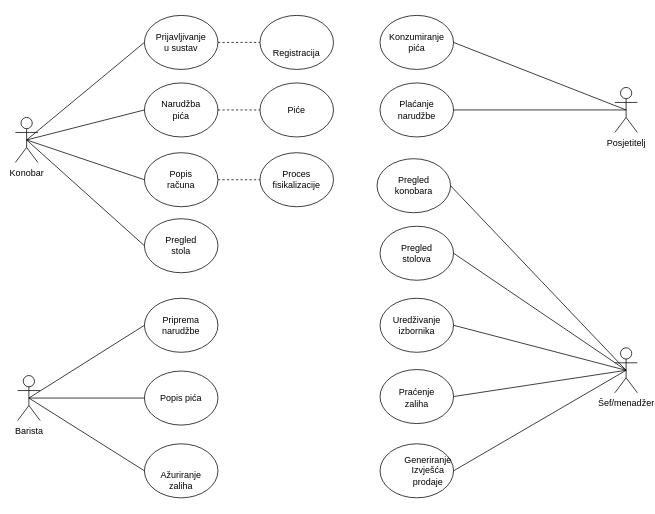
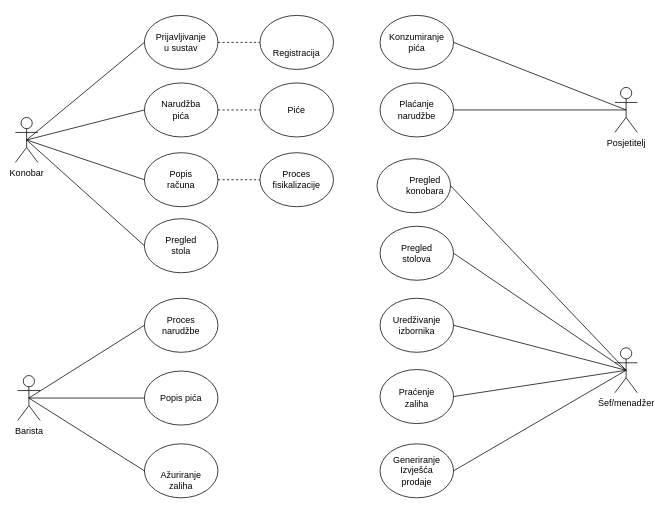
  <mxCell id="0" />
  <mxCell id="1" parent="0" />
  <mxCell id="2" value="Konobar" style="shape=umlActor;verticalLabelPosition=bottom;verticalAlign=top;html=1;outlineConnect=0;" vertex="1" parent="1"><mxGeometry x="20" y="156" width="30" height="60" as="geometry" /></mxCell>
  <mxCell id="3" value="" style="ellipse;whiteSpace=wrap;html=1;" vertex="1" parent="1"><mxGeometry x="192" y="20" width="98" height="72" as="geometry" /></mxCell>
  <mxCell id="4" value="Prijavljivanje u sustav" style="text;html=1;strokeColor=none;fillColor=none;align=center;verticalAlign=middle;whiteSpace=wrap;rounded=0;" vertex="1" parent="1"><mxGeometry x="211" y="41" width="60" height="30" as="geometry" /></mxCell>
  <mxCell id="5" value="" style="ellipse;whiteSpace=wrap;html=1;" vertex="1" parent="1"><mxGeometry x="192" y="110" width="98" height="72" as="geometry" /></mxCell>
  <mxCell id="6" value="" style="ellipse;whiteSpace=wrap;html=1;" vertex="1" parent="1"><mxGeometry x="192" y="203" width="98" height="72" as="geometry" /></mxCell>
  <mxCell id="7" value="" style="ellipse;whiteSpace=wrap;html=1;" vertex="1" parent="1"><mxGeometry x="192" y="291" width="98" height="72" as="geometry" /></mxCell>
  <mxCell id="8" value="Narudžba pića" style="text;html=1;strokeColor=none;fillColor=none;align=center;verticalAlign=middle;whiteSpace=wrap;rounded=0;" vertex="1" parent="1"><mxGeometry x="211" y="131" width="60" height="30" as="geometry" /></mxCell>
  <mxCell id="9" value="" style="ellipse;whiteSpace=wrap;html=1;" vertex="1" parent="1"><mxGeometry x="346" y="110" width="98" height="72" as="geometry" /></mxCell>
  <mxCell id="10" value="" style="ellipse;whiteSpace=wrap;html=1;" vertex="1" parent="1"><mxGeometry x="346" y="203" width="98" height="72" as="geometry" /></mxCell>
  <mxCell id="11" value="Piće" style="text;html=1;strokeColor=none;fillColor=none;align=center;verticalAlign=middle;whiteSpace=wrap;rounded=0;" vertex="1" parent="1"><mxGeometry x="365" y="131" width="60" height="30" as="geometry" /></mxCell>
  <mxCell id="12" value="Popis računa" style="text;html=1;strokeColor=none;fillColor=none;align=center;verticalAlign=middle;whiteSpace=wrap;rounded=0;" vertex="1" parent="1"><mxGeometry x="211" y="224" width="60" height="30" as="geometry" /></mxCell>
  <mxCell id="13" value="Pregled stola" style="text;html=1;strokeColor=none;fillColor=none;align=center;verticalAlign=middle;whiteSpace=wrap;rounded=0;" vertex="1" parent="1"><mxGeometry x="211" y="312" width="60" height="30" as="geometry" /></mxCell>
  <mxCell id="14" value="Proces fisikalizacije" style="text;html=1;strokeColor=none;fillColor=none;align=center;verticalAlign=middle;whiteSpace=wrap;rounded=0;" vertex="1" parent="1"><mxGeometry x="365" y="224" width="60" height="30" as="geometry" /></mxCell>
  <mxCell id="15" value="Barista" style="shape=umlActor;verticalLabelPosition=bottom;verticalAlign=top;html=1;outlineConnect=0;" vertex="1" parent="1"><mxGeometry x="23" y="500" width="30" height="60" as="geometry" /></mxCell>
  <mxCell id="16" value="" style="ellipse;whiteSpace=wrap;html=1;" vertex="1" parent="1"><mxGeometry x="192" y="397" width="98" height="72" as="geometry" /></mxCell>
  <mxCell id="17" value="" style="ellipse;whiteSpace=wrap;html=1;" vertex="1" parent="1"><mxGeometry x="192" y="494" width="98" height="72" as="geometry" /></mxCell>
  <mxCell id="18" value="" style="ellipse;whiteSpace=wrap;html=1;" vertex="1" parent="1"><mxGeometry x="346" y="20" width="98" height="72" as="geometry" /></mxCell>
  <mxCell id="19" value="Registracija" style="text;html=1;strokeColor=none;fillColor=none;align=center;verticalAlign=middle;whiteSpace=wrap;rounded=0;" vertex="1" parent="1"><mxGeometry x="365" y="56" width="60" height="30" as="geometry" /></mxCell>
  <mxCell id="20" value="" style="ellipse;whiteSpace=wrap;html=1;" vertex="1" parent="1"><mxGeometry x="192" y="591" width="98" height="72" as="geometry" /></mxCell>
  <mxCell id="21" value="Ažuriranje zaliha" style="text;html=1;strokeColor=none;fillColor=none;align=center;verticalAlign=middle;whiteSpace=wrap;rounded=0;" vertex="1" parent="1"><mxGeometry x="211" y="625" width="60" height="30" as="geometry" /></mxCell>
- <mxCell id="22" value="Priprema narudžbe" style="text;html=1;strokeColor=none;fillColor=none;align=center;verticalAlign=middle;whiteSpace=wrap;rounded=0;" vertex="1" parent="1"><mxGeometry x="211" y="418" width="60" height="30" as="geometry" /></mxCell>
+ <mxCell id="22" value="Proces narudžbe" style="text;html=1;strokeColor=none;fillColor=none;align=center;verticalAlign=middle;whiteSpace=wrap;rounded=0;" vertex="1" parent="1"><mxGeometry x="211" y="418" width="60" height="30" as="geometry" /></mxCell>
  <mxCell id="23" value="Popis pića" style="text;html=1;strokeColor=none;fillColor=none;align=center;verticalAlign=middle;whiteSpace=wrap;rounded=0;" vertex="1" parent="1"><mxGeometry x="211" y="515" width="60" height="30" as="geometry" /></mxCell>
  <mxCell id="24" value="Posjetitelj" style="shape=umlActor;verticalLabelPosition=bottom;verticalAlign=top;html=1;outlineConnect=0;" vertex="1" parent="1"><mxGeometry x="819" y="116" width="30" height="60" as="geometry" /></mxCell>
  <mxCell id="25" value="" style="ellipse;whiteSpace=wrap;html=1;" vertex="1" parent="1"><mxGeometry x="506" y="20" width="98" height="72" as="geometry" /></mxCell>
  <mxCell id="26" value="" style="ellipse;whiteSpace=wrap;html=1;" vertex="1" parent="1"><mxGeometry x="506" y="110" width="98" height="72" as="geometry" /></mxCell>
  <mxCell id="27" value="" style="ellipse;whiteSpace=wrap;html=1;" vertex="1" parent="1"><mxGeometry x="506" y="301" width="98" height="72" as="geometry" /></mxCell>
  <mxCell id="28" value="" style="ellipse;whiteSpace=wrap;html=1;" vertex="1" parent="1"><mxGeometry x="506" y="397" width="98" height="72" as="geometry" /></mxCell>
  <mxCell id="29" value="" style="ellipse;whiteSpace=wrap;html=1;" vertex="1" parent="1"><mxGeometry x="506" y="492" width="98" height="72" as="geometry" /></mxCell>
  <mxCell id="30" value="" style="ellipse;whiteSpace=wrap;html=1;" vertex="1" parent="1"><mxGeometry x="506" y="591" width="98" height="72" as="geometry" /></mxCell>
  <mxCell id="31" value="" style="ellipse;whiteSpace=wrap;html=1;" vertex="1" parent="1"><mxGeometry x="502" y="211" width="98" height="72" as="geometry" /></mxCell>
- <mxCell id="32" value="Generiranje Izvješća prodaje" style="text;html=1;strokeColor=none;fillColor=none;align=center;verticalAlign=middle;whiteSpace=wrap;rounded=0;" vertex="1" parent="1"><mxGeometry x="540" y="612" width="60" height="30" as="geometry" /></mxCell>
+ <mxCell id="32" value="Generiranje Izvješća prodaje" style="text;html=1;strokeColor=none;fillColor=none;align=center;verticalAlign=middle;whiteSpace=wrap;rounded=0;" vertex="1" parent="1"><mxGeometry x="525" y="612" width="60" height="30" as="geometry" /></mxCell>
  <mxCell id="33" value="Konzumiranje pića" style="text;html=1;strokeColor=none;fillColor=none;align=center;verticalAlign=middle;whiteSpace=wrap;rounded=0;" vertex="1" parent="1"><mxGeometry x="525" y="41" width="60" height="30" as="geometry" /></mxCell>
  <mxCell id="34" value="Plaćanje narudžbe" style="text;html=1;strokeColor=none;fillColor=none;align=center;verticalAlign=middle;whiteSpace=wrap;rounded=0;" vertex="1" parent="1"><mxGeometry x="525" y="131" width="60" height="30" as="geometry" /></mxCell>
- <mxCell id="35" value="Pregled konobara" style="text;html=1;strokeColor=none;fillColor=none;align=center;verticalAlign=middle;whiteSpace=wrap;rounded=0;" vertex="1" parent="1"><mxGeometry x="521" y="232" width="60" height="30" as="geometry" /></mxCell>
+ <mxCell id="35" value="Pregled konobara" style="text;html=1;strokeColor=none;fillColor=none;align=center;verticalAlign=middle;whiteSpace=wrap;rounded=0;" vertex="1" parent="1"><mxGeometry x="536" y="232" width="60" height="30" as="geometry" /></mxCell>
  <mxCell id="36" value="Pregled stolova" style="text;html=1;strokeColor=none;fillColor=none;align=center;verticalAlign=middle;whiteSpace=wrap;rounded=0;" vertex="1" parent="1"><mxGeometry x="525" y="322" width="60" height="30" as="geometry" /></mxCell>
  <mxCell id="37" value="Uredživanje izbornika" style="text;html=1;strokeColor=none;fillColor=none;align=center;verticalAlign=middle;whiteSpace=wrap;rounded=0;" vertex="1" parent="1"><mxGeometry x="525" y="418" width="60" height="30" as="geometry" /></mxCell>
  <mxCell id="38" value="Praćenje zaliha" style="text;html=1;strokeColor=none;fillColor=none;align=center;verticalAlign=middle;whiteSpace=wrap;rounded=0;" vertex="1" parent="1"><mxGeometry x="525" y="515" width="60" height="30" as="geometry" /></mxCell>
  <mxCell id="39" value="" style="endArrow=none;html=1;rounded=0;exitX=0.5;exitY=0.5;exitDx=0;exitDy=0;exitPerimeter=0;entryX=0;entryY=0.5;entryDx=0;entryDy=0;" edge="1" parent="1" source="2" target="3"><mxGeometry width="50" height="50" relative="1" as="geometry"><mxPoint x="403" y="277" as="sourcePoint" /><mxPoint x="453" y="227" as="targetPoint" /></mxGeometry></mxCell>
  <mxCell id="40" value="" style="endArrow=none;html=1;rounded=0;exitX=0.5;exitY=0.5;exitDx=0;exitDy=0;exitPerimeter=0;entryX=0;entryY=0.5;entryDx=0;entryDy=0;" edge="1" parent="1" source="2" target="5"><mxGeometry width="50" height="50" relative="1" as="geometry"><mxPoint x="106" y="113" as="sourcePoint" /><mxPoint x="202" y="66" as="targetPoint" /></mxGeometry></mxCell>
  <mxCell id="41" value="" style="endArrow=none;html=1;rounded=0;exitX=0.5;exitY=0.5;exitDx=0;exitDy=0;exitPerimeter=0;entryX=0;entryY=0.5;entryDx=0;entryDy=0;" edge="1" parent="1" source="2" target="6"><mxGeometry width="50" height="50" relative="1" as="geometry"><mxPoint x="121" y="133" as="sourcePoint" /><mxPoint x="202" y="156" as="targetPoint" /></mxGeometry></mxCell>
  <mxCell id="42" value="" style="endArrow=none;html=1;rounded=0;entryX=0;entryY=0.5;entryDx=0;entryDy=0;exitX=0.5;exitY=0.5;exitDx=0;exitDy=0;exitPerimeter=0;" edge="1" parent="1" source="2" target="7"><mxGeometry width="50" height="50" relative="1" as="geometry"><mxPoint x="102" y="241" as="sourcePoint" /><mxPoint x="202" y="249" as="targetPoint" /></mxGeometry></mxCell>
  <mxCell id="43" value="" style="endArrow=none;dashed=1;html=1;rounded=0;exitX=1;exitY=0.5;exitDx=0;exitDy=0;entryX=0;entryY=0.5;entryDx=0;entryDy=0;" edge="1" parent="1" source="3" target="18"><mxGeometry width="50" height="50" relative="1" as="geometry"><mxPoint x="403" y="276" as="sourcePoint" /><mxPoint x="453" y="226" as="targetPoint" /></mxGeometry></mxCell>
  <mxCell id="44" value="" style="endArrow=none;dashed=1;html=1;rounded=0;entryX=0;entryY=0.5;entryDx=0;entryDy=0;exitX=1;exitY=0.5;exitDx=0;exitDy=0;" edge="1" parent="1" source="5" target="9"><mxGeometry width="50" height="50" relative="1" as="geometry"><mxPoint x="304" y="164" as="sourcePoint" /><mxPoint x="346" y="143" as="targetPoint" /></mxGeometry></mxCell>
  <mxCell id="45" value="" style="endArrow=none;dashed=1;html=1;rounded=0;entryX=0;entryY=0.5;entryDx=0;entryDy=0;exitX=1;exitY=0.5;exitDx=0;exitDy=0;" edge="1" parent="1" source="6" target="10"><mxGeometry width="50" height="50" relative="1" as="geometry"><mxPoint x="293" y="195" as="sourcePoint" /><mxPoint x="351" y="195" as="targetPoint" /></mxGeometry></mxCell>
  <mxCell id="46" value="" style="endArrow=none;html=1;rounded=0;entryX=0;entryY=0.5;entryDx=0;entryDy=0;exitX=0.5;exitY=0.5;exitDx=0;exitDy=0;exitPerimeter=0;" edge="1" parent="1" source="15" target="16"><mxGeometry width="50" height="50" relative="1" as="geometry"><mxPoint x="124" y="478" as="sourcePoint" /><mxPoint x="453" y="526" as="targetPoint" /></mxGeometry></mxCell>
  <mxCell id="47" value="" style="endArrow=none;html=1;rounded=0;exitX=0.5;exitY=0.5;exitDx=0;exitDy=0;exitPerimeter=0;entryX=0;entryY=0.5;entryDx=0;entryDy=0;" edge="1" parent="1" source="15" target="17"><mxGeometry width="50" height="50" relative="1" as="geometry"><mxPoint x="403" y="576" as="sourcePoint" /><mxPoint x="453" y="526" as="targetPoint" /></mxGeometry></mxCell>
  <mxCell id="48" value="" style="endArrow=none;html=1;rounded=0;entryX=0;entryY=0.5;entryDx=0;entryDy=0;exitX=0.5;exitY=0.5;exitDx=0;exitDy=0;exitPerimeter=0;" edge="1" parent="1" source="15" target="20"><mxGeometry width="50" height="50" relative="1" as="geometry"><mxPoint x="107" y="489" as="sourcePoint" /><mxPoint x="453" y="526" as="targetPoint" /></mxGeometry></mxCell>
  <mxCell id="49" value="" style="endArrow=none;html=1;rounded=0;entryX=0.5;entryY=0.5;entryDx=0;entryDy=0;entryPerimeter=0;exitX=1;exitY=0.5;exitDx=0;exitDy=0;" edge="1" parent="1" source="25" target="24"><mxGeometry width="50" height="50" relative="1" as="geometry"><mxPoint x="666" y="238" as="sourcePoint" /><mxPoint x="716" y="188" as="targetPoint" /></mxGeometry></mxCell>
  <mxCell id="50" value="" style="endArrow=none;html=1;rounded=0;exitX=1;exitY=0.5;exitDx=0;exitDy=0;entryX=0.5;entryY=0.5;entryDx=0;entryDy=0;entryPerimeter=0;" edge="1" parent="1" source="26" target="24"><mxGeometry width="50" height="50" relative="1" as="geometry"><mxPoint x="614" y="66" as="sourcePoint" /><mxPoint x="803" y="133" as="targetPoint" /></mxGeometry></mxCell>
  <mxCell id="51" value="Šef/menadžer" style="shape=umlActor;verticalLabelPosition=bottom;verticalAlign=top;html=1;outlineConnect=0;" vertex="1" parent="1"><mxGeometry x="819" y="463" width="30" height="60" as="geometry" /></mxCell>
  <mxCell id="52" value="" style="endArrow=none;html=1;rounded=0;exitX=1;exitY=0.5;exitDx=0;exitDy=0;entryX=0.5;entryY=0.5;entryDx=0;entryDy=0;entryPerimeter=0;" edge="1" parent="1" source="31" target="51"><mxGeometry width="50" height="50" relative="1" as="geometry"><mxPoint x="403" y="376" as="sourcePoint" /><mxPoint x="781" y="383" as="targetPoint" /></mxGeometry></mxCell>
  <mxCell id="53" value="" style="endArrow=none;html=1;rounded=0;entryX=0.5;entryY=0.5;entryDx=0;entryDy=0;entryPerimeter=0;exitX=1;exitY=0.5;exitDx=0;exitDy=0;" edge="1" parent="1" source="27" target="51"><mxGeometry width="50" height="50" relative="1" as="geometry"><mxPoint x="598" y="349" as="sourcePoint" /><mxPoint x="808" y="515" as="targetPoint" /></mxGeometry></mxCell>
  <mxCell id="54" value="" style="endArrow=none;html=1;rounded=0;entryX=0.5;entryY=0.5;entryDx=0;entryDy=0;entryPerimeter=0;exitX=1;exitY=0.5;exitDx=0;exitDy=0;" edge="1" parent="1" source="28" target="51"><mxGeometry width="50" height="50" relative="1" as="geometry"><mxPoint x="607" y="396" as="sourcePoint" /><mxPoint x="796" y="492" as="targetPoint" /></mxGeometry></mxCell>
  <mxCell id="55" value="" style="endArrow=none;html=1;rounded=0;entryX=0.5;entryY=0.5;entryDx=0;entryDy=0;entryPerimeter=0;exitX=1;exitY=0.5;exitDx=0;exitDy=0;" edge="1" parent="1" source="29" target="51"><mxGeometry width="50" height="50" relative="1" as="geometry"><mxPoint x="619" y="559" as="sourcePoint" /><mxPoint x="823" y="559" as="targetPoint" /></mxGeometry></mxCell>
  <mxCell id="56" value="" style="endArrow=none;html=1;rounded=0;entryX=0.5;entryY=0.5;entryDx=0;entryDy=0;entryPerimeter=0;exitX=1;exitY=0.5;exitDx=0;exitDy=0;" edge="1" parent="1" source="30" target="51"><mxGeometry width="50" height="50" relative="1" as="geometry"><mxPoint x="403" y="676" as="sourcePoint" /><mxPoint x="453" y="626" as="targetPoint" /></mxGeometry></mxCell>
